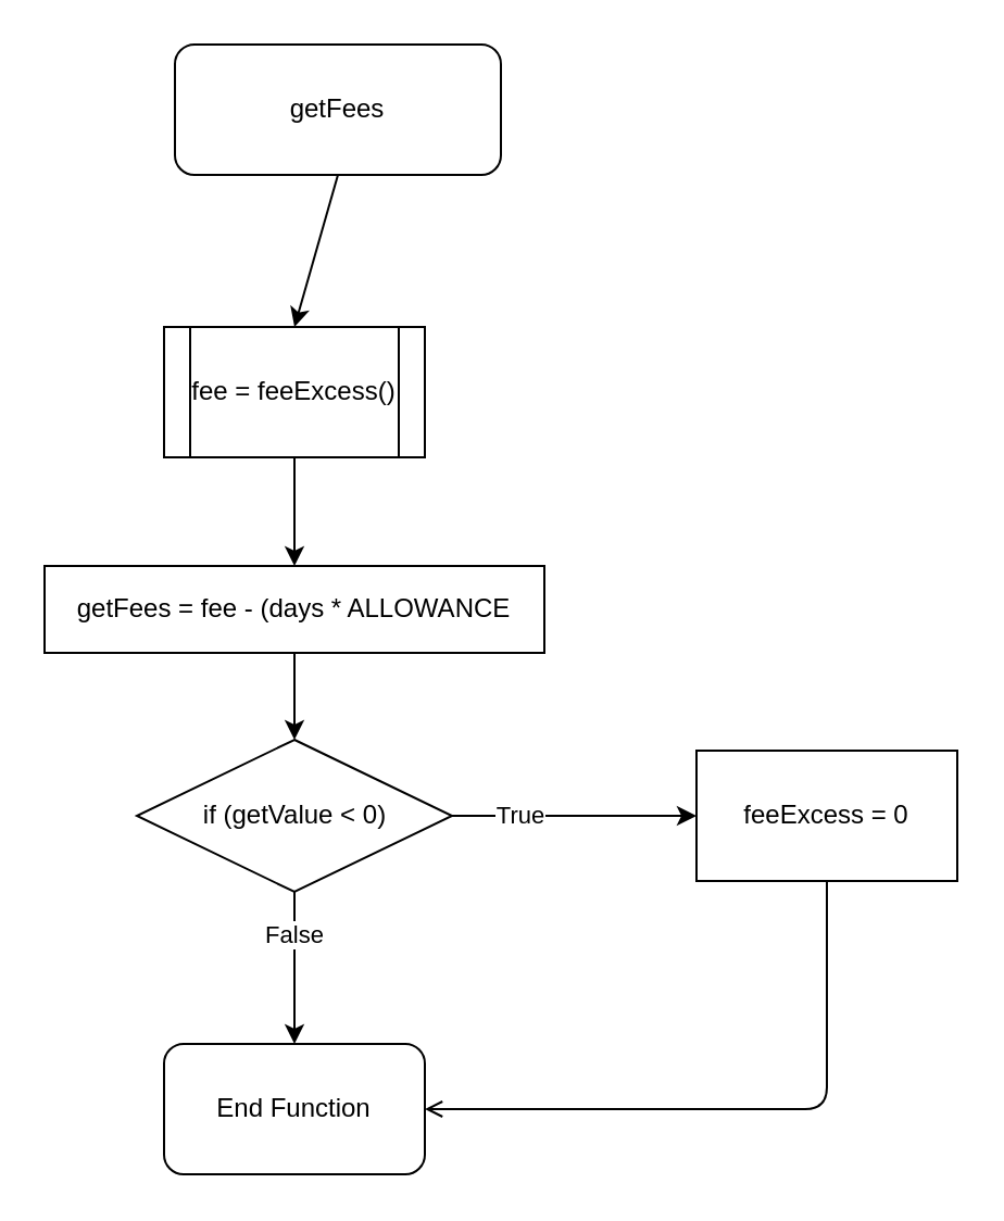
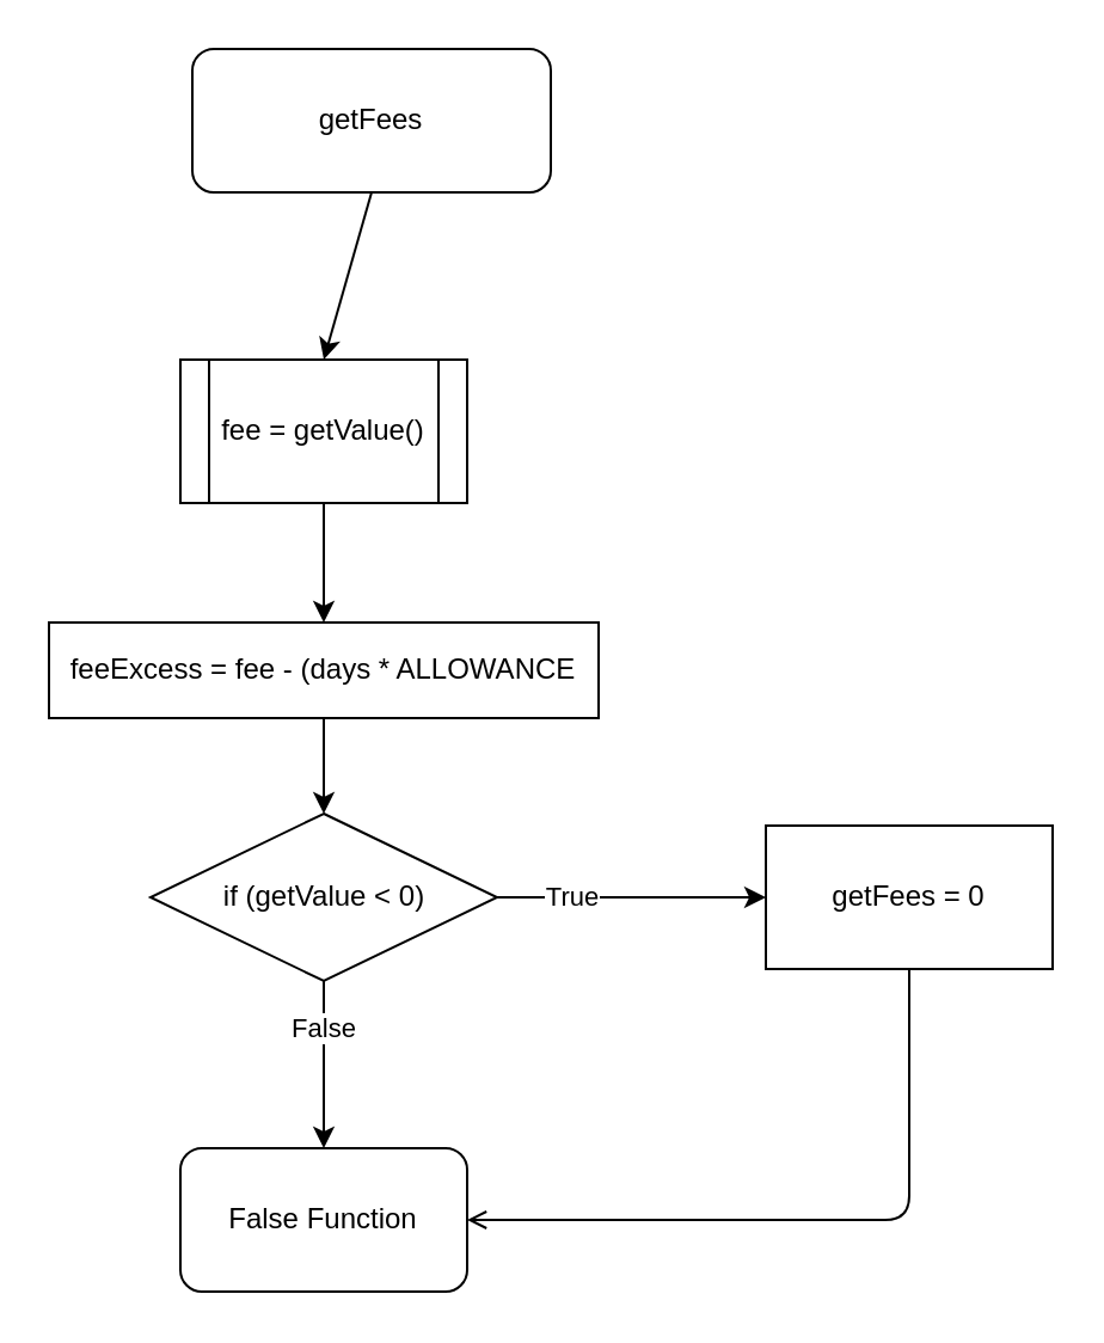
  <mxCell id="0" />
  <mxCell id="1" parent="0" />
  <mxCell id="2" value="getFees" style="rounded=1;whiteSpace=wrap;html=1;" vertex="1" parent="1"><mxGeometry x="80" y="20" width="150" height="60" as="geometry" /></mxCell>
  <mxCell id="3" value="" style="endArrow=classic;html=1;exitX=0.5;exitY=1;exitDx=0;exitDy=0;" edge="1" parent="1" source="2"><mxGeometry width="50" height="50" relative="1" as="geometry"><mxPoint x="220" y="240" as="sourcePoint" /><mxPoint x="135" y="150" as="targetPoint" /></mxGeometry></mxCell>
- <mxCell id="4" value="fee = feeExcess()" style="shape=process;whiteSpace=wrap;html=1;backgroundOutline=1;" vertex="1" parent="1"><mxGeometry x="75" y="150" width="120" height="60" as="geometry" /></mxCell>
+ <mxCell id="4" value="fee = getValue()" style="shape=process;whiteSpace=wrap;html=1;backgroundOutline=1;" vertex="1" parent="1"><mxGeometry x="75" y="150" width="120" height="60" as="geometry" /></mxCell>
  <mxCell id="5" value="" style="endArrow=classic;html=1;exitX=0.5;exitY=1;exitDx=0;exitDy=0;" edge="1" parent="1" source="4"><mxGeometry width="50" height="50" relative="1" as="geometry"><mxPoint x="220" y="240" as="sourcePoint" /><mxPoint x="135" y="260" as="targetPoint" /></mxGeometry></mxCell>
- <mxCell id="6" value="getFees = fee - (days * ALLOWANCE" style="rounded=0;whiteSpace=wrap;html=1;" vertex="1" parent="1"><mxGeometry x="20" y="260" width="230" height="40" as="geometry" /></mxCell>
+ <mxCell id="6" value="feeExcess = fee - (days * ALLOWANCE" style="rounded=0;whiteSpace=wrap;html=1;" vertex="1" parent="1"><mxGeometry x="20" y="260" width="230" height="40" as="geometry" /></mxCell>
  <mxCell id="7" value="" style="endArrow=classic;html=1;exitX=0.5;exitY=1;exitDx=0;exitDy=0;" edge="1" parent="1" source="6"><mxGeometry width="50" height="50" relative="1" as="geometry"><mxPoint x="220" y="370" as="sourcePoint" /><mxPoint x="135" y="340" as="targetPoint" /></mxGeometry></mxCell>
  <mxCell id="8" value="if (getValue &amp;lt; 0)" style="rhombus;whiteSpace=wrap;html=1;" vertex="1" parent="1"><mxGeometry x="62.5" y="340" width="145" height="70" as="geometry" /></mxCell>
  <mxCell id="9" value="" style="endArrow=classic;html=1;exitX=1;exitY=0.5;exitDx=0;exitDy=0;" edge="1" parent="1" source="8"><mxGeometry width="50" height="50" relative="1" as="geometry"><mxPoint x="220" y="370" as="sourcePoint" /><mxPoint x="320" y="375" as="targetPoint" /></mxGeometry></mxCell>
  <mxCell id="10" value="True" style="edgeLabel;html=1;align=center;verticalAlign=middle;resizable=0;points=[];" vertex="1" connectable="0" parent="9"><mxGeometry x="-0.449" y="1" relative="1" as="geometry"><mxPoint as="offset" /></mxGeometry></mxCell>
- <mxCell id="11" value="feeExcess = 0" style="rounded=0;whiteSpace=wrap;html=1;" vertex="1" parent="1"><mxGeometry x="320" y="345" width="120" height="60" as="geometry" /></mxCell>
+ <mxCell id="11" value="getFees = 0" style="rounded=0;whiteSpace=wrap;html=1;" vertex="1" parent="1"><mxGeometry x="320" y="345" width="120" height="60" as="geometry" /></mxCell>
  <mxCell id="12" value="" style="endArrow=classic;html=1;exitX=0.5;exitY=1;exitDx=0;exitDy=0;" edge="1" parent="1" source="8"><mxGeometry width="50" height="50" relative="1" as="geometry"><mxPoint x="220" y="420" as="sourcePoint" /><mxPoint x="135" y="480" as="targetPoint" /></mxGeometry></mxCell>
  <mxCell id="13" value="False" style="edgeLabel;html=1;align=center;verticalAlign=middle;resizable=0;points=[];" vertex="1" connectable="0" parent="12"><mxGeometry x="-0.46" y="-1" relative="1" as="geometry"><mxPoint as="offset" /></mxGeometry></mxCell>
- <mxCell id="14" value="End Function" style="rounded=1;whiteSpace=wrap;html=1;" vertex="1" parent="1"><mxGeometry x="75" y="480" width="120" height="60" as="geometry" /></mxCell>
+ <mxCell id="14" value="False Function" style="rounded=1;whiteSpace=wrap;html=1;" vertex="1" parent="1"><mxGeometry x="75" y="480" width="120" height="60" as="geometry" /></mxCell>
  <mxCell id="15" value="" style="endArrow=open;html=1;exitX=0.5;exitY=1;exitDx=0;exitDy=0;entryX=1;entryY=0.5;entryDx=0;entryDy=0;" edge="1" parent="1" source="11" target="14"><mxGeometry width="50" height="50" relative="1" as="geometry"><mxPoint x="377" y="420" as="sourcePoint" /><mxPoint x="270" y="460" as="targetPoint" /><Array as="points"><mxPoint x="380" y="510" /></Array></mxGeometry></mxCell>
